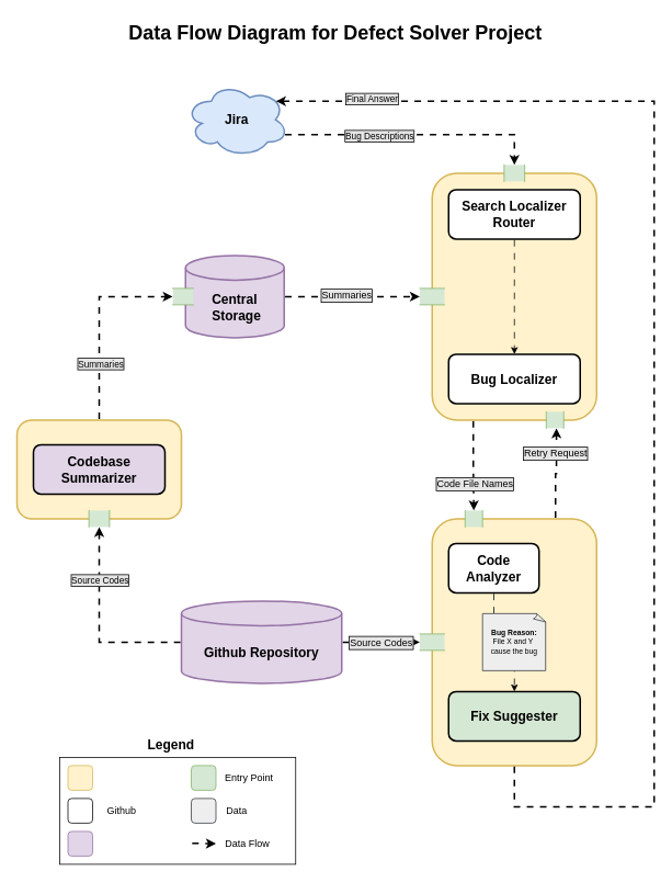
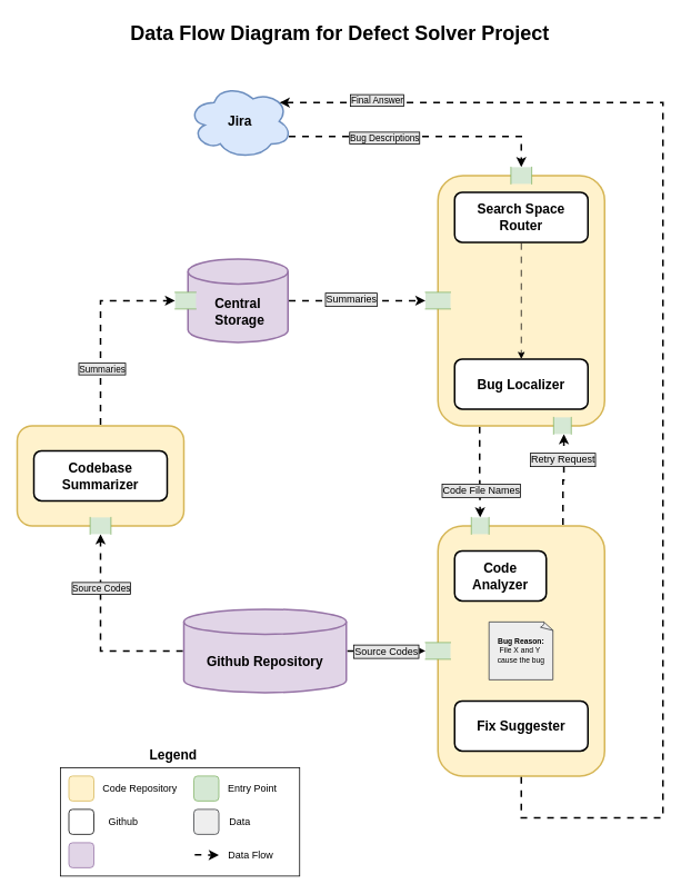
  <mxCell id="0" />
  <mxCell id="1" parent="0" />
  <mxCell id="2" style="edgeStyle=orthogonalEdgeStyle;rounded=0;orthogonalLoop=1;jettySize=auto;html=1;exitX=0.75;exitY=0;exitDx=0;exitDy=0;entryX=0.75;entryY=1;entryDx=0;entryDy=0;strokeWidth=2;flowAnimation=1;" parent="1" source="31" target="6" edge="1"><mxGeometry relative="1" as="geometry" /></mxCell>
  <mxCell id="3" value="" style="rounded=1;whiteSpace=wrap;html=1;fillColor=#fff2cc;strokeColor=#d6b656;strokeWidth=2;" parent="1" vertex="1"><mxGeometry x="525" y="630" width="200" height="300" as="geometry" /></mxCell>
  <mxCell id="4" style="edgeStyle=orthogonalEdgeStyle;rounded=0;orthogonalLoop=1;jettySize=auto;html=1;exitX=0.25;exitY=1;exitDx=0;exitDy=0;entryX=0.5;entryY=0;entryDx=0;entryDy=0;strokeWidth=2;flowAnimation=1;" parent="1" source="6" target="28" edge="1"><mxGeometry relative="1" as="geometry" /></mxCell>
  <mxCell id="5" value="Code File Names" style="edgeLabel;html=1;align=center;verticalAlign=middle;resizable=0;points=[];fontSize=12;labelBorderColor=default;spacingLeft=0;spacing=2;textShadow=0;labelBackgroundColor=light-dark(#E6E6E6,#CCCCCC);" parent="4" vertex="1" connectable="0"><mxGeometry x="-0.209" y="1" relative="1" as="geometry"><mxPoint y="33" as="offset" /></mxGeometry></mxCell>
  <mxCell id="6" value="" style="rounded=1;whiteSpace=wrap;html=1;fillColor=#fff2cc;strokeColor=#d6b656;strokeWidth=2;" parent="1" vertex="1"><mxGeometry x="525" y="210" width="200" height="300" as="geometry" /></mxCell>
  <mxCell id="7" style="edgeStyle=orthogonalEdgeStyle;rounded=0;orthogonalLoop=1;jettySize=auto;html=1;exitX=0.5;exitY=1;exitDx=0;exitDy=0;flowAnimation=1;" parent="1" source="8" target="18" edge="1"><mxGeometry relative="1" as="geometry" /></mxCell>
- <mxCell id="8" value="Search Localizer Router" style="rounded=1;whiteSpace=wrap;html=1;fontSize=16;fontStyle=1;strokeWidth=2;" parent="1" vertex="1"><mxGeometry x="545" y="230" width="160" height="60" as="geometry" /></mxCell>
+ <mxCell id="8" value="Search Space Router" style="rounded=1;whiteSpace=wrap;html=1;fontSize=16;fontStyle=1;strokeWidth=2;" parent="1" vertex="1"><mxGeometry x="545" y="230" width="160" height="60" as="geometry" /></mxCell>
  <mxCell id="9" style="edgeStyle=orthogonalEdgeStyle;rounded=0;orthogonalLoop=1;jettySize=auto;html=1;exitX=1;exitY=0.5;exitDx=0;exitDy=0;exitPerimeter=0;entryX=0.5;entryY=1;entryDx=0;entryDy=0;curved=0;flowAnimation=1;strokeWidth=2;" parent="1" source="11" target="25" edge="1"><mxGeometry relative="1" as="geometry" /></mxCell>
  <mxCell id="10" value="Summaries" style="edgeLabel;html=1;align=center;verticalAlign=middle;resizable=0;points=[];fontSize=12;labelBorderColor=default;spacingLeft=0;spacing=2;textShadow=0;labelBackgroundColor=light-dark(#E6E6E6,#CCCCCC);" parent="9" vertex="1" connectable="0"><mxGeometry x="-0.094" y="2" relative="1" as="geometry"><mxPoint as="offset" /></mxGeometry></mxCell>
  <mxCell id="11" value="Central&lt;div&gt;&amp;nbsp;Storage&lt;/div&gt;" style="shape=cylinder3;whiteSpace=wrap;html=1;boundedLbl=1;backgroundOutline=1;size=15;fontSize=16;fontStyle=1;fillColor=#e1d5e7;strokeColor=#9673a6;strokeWidth=2;" parent="1" vertex="1"><mxGeometry x="225" y="310" width="120" height="100" as="geometry" /></mxCell>
  <mxCell id="12" style="edgeStyle=orthogonalEdgeStyle;rounded=0;orthogonalLoop=1;jettySize=auto;html=1;exitX=1;exitY=0.5;exitDx=0;exitDy=0;exitPerimeter=0;strokeWidth=2;flowAnimation=1;" parent="1" source="16" target="26" edge="1"><mxGeometry relative="1" as="geometry" /></mxCell>
  <mxCell id="13" value="Source Codes" style="edgeLabel;html=1;align=center;verticalAlign=middle;resizable=0;points=[];fontSize=12;labelBorderColor=default;spacingLeft=0;spacing=2;textShadow=0;labelBackgroundColor=light-dark(#E6E6E6,#CCCCCC);" parent="12" vertex="1" connectable="0"><mxGeometry x="-0.013" y="4" relative="1" as="geometry"><mxPoint y="4" as="offset" /></mxGeometry></mxCell>
  <mxCell id="14" style="edgeStyle=orthogonalEdgeStyle;rounded=0;orthogonalLoop=1;jettySize=auto;html=1;exitX=0;exitY=0.5;exitDx=0;exitDy=0;exitPerimeter=0;entryX=0.5;entryY=1;entryDx=0;entryDy=0;strokeWidth=2;flowAnimation=1;" parent="1" source="16" target="50" edge="1"><mxGeometry relative="1" as="geometry" /></mxCell>
  <mxCell id="15" value="Source Codes" style="edgeLabel;html=1;align=center;verticalAlign=middle;resizable=0;points=[];labelBackgroundColor=#E6E6E6;labelBorderColor=default;" parent="14" vertex="1" connectable="0"><mxGeometry x="0.468" relative="1" as="geometry"><mxPoint as="offset" /></mxGeometry></mxCell>
  <mxCell id="16" value="Github Repository" style="shape=cylinder3;whiteSpace=wrap;html=1;boundedLbl=1;backgroundOutline=1;size=15;fontStyle=1;fillColor=#e1d5e7;strokeColor=#9673a6;fontSize=16;strokeWidth=2;" parent="1" vertex="1"><mxGeometry x="220" y="730" width="195" height="100" as="geometry" /></mxCell>
  <mxCell id="17" value="Jira" style="ellipse;shape=cloud;whiteSpace=wrap;html=1;fontStyle=1;fontSize=16;fillColor=#dae8fc;strokeColor=#6c8ebf;strokeWidth=2;" parent="1" vertex="1"><mxGeometry x="225" y="100" width="125" height="90" as="geometry" /></mxCell>
  <mxCell id="18" value="Bug Localizer" style="rounded=1;whiteSpace=wrap;html=1;fontSize=16;fontStyle=1;strokeWidth=2;" parent="1" vertex="1"><mxGeometry x="545" y="430" width="160" height="60" as="geometry" /></mxCell>
- <mxCell id="19" style="edgeStyle=orthogonalEdgeStyle;rounded=0;orthogonalLoop=1;jettySize=auto;html=1;exitX=0.5;exitY=1;exitDx=0;exitDy=0;entryX=0.5;entryY=0;entryDx=0;entryDy=0;flowAnimation=1;" parent="1" source="20" target="21" edge="1"><mxGeometry relative="1" as="geometry" /></mxCell>
  <mxCell id="20" value="Code Analyzer" style="rounded=1;whiteSpace=wrap;html=1;fontStyle=1;fontSize=16;strokeWidth=2;" parent="1" vertex="1"><mxGeometry x="545" y="660" width="110" height="60" as="geometry" /></mxCell>
- <mxCell id="21" value="Fix Suggester" style="rounded=1;whiteSpace=wrap;html=1;fontStyle=1;fontSize=16;strokeWidth=2;fillColor=#d5e8d4;" parent="1" vertex="1"><mxGeometry x="545" y="840" width="160" height="60" as="geometry" /></mxCell>
+ <mxCell id="21" value="Fix Suggester" style="rounded=1;whiteSpace=wrap;html=1;fontStyle=1;fontSize=16;strokeWidth=2;" parent="1" vertex="1"><mxGeometry x="545" y="840" width="160" height="60" as="geometry" /></mxCell>
  <mxCell id="22" value="" style="edgeStyle=orthogonalEdgeStyle;rounded=0;orthogonalLoop=1;jettySize=auto;html=1;exitX=0.96;exitY=0.7;exitDx=0;exitDy=0;exitPerimeter=0;entryX=0.5;entryY=0;entryDx=0;entryDy=0;flowAnimation=1;strokeWidth=2;" parent="1" source="17" target="24" edge="1"><mxGeometry relative="1" as="geometry"><mxPoint x="495" y="120" as="sourcePoint" /><mxPoint x="625" y="200" as="targetPoint" /></mxGeometry></mxCell>
  <mxCell id="23" value="Bug Descriptions" style="edgeLabel;html=1;align=center;verticalAlign=middle;resizable=0;points=[];labelBorderColor=default;textShadow=0;labelBackgroundColor=#E6E6E6;" parent="22" vertex="1" connectable="0"><mxGeometry x="-0.272" y="-1" relative="1" as="geometry"><mxPoint as="offset" /></mxGeometry></mxCell>
  <mxCell id="24" value="" style="shape=partialRectangle;whiteSpace=wrap;html=1;bottom=0;top=0;fillColor=#d5e8d4;strokeColor=#82b366;" parent="1" vertex="1"><mxGeometry x="612.5" y="200" width="25" height="20" as="geometry" /></mxCell>
  <mxCell id="25" value="" style="shape=partialRectangle;whiteSpace=wrap;html=1;bottom=0;top=0;fillColor=#d5e8d4;strokeColor=#82b366;rotation=90;" parent="1" vertex="1"><mxGeometry x="515" y="345" width="20" height="30" as="geometry" /></mxCell>
  <mxCell id="26" value="" style="shape=partialRectangle;whiteSpace=wrap;html=1;bottom=0;top=0;fillColor=#d5e8d4;strokeColor=#82b366;rotation=90;" parent="1" vertex="1"><mxGeometry x="515" y="765" width="20" height="30" as="geometry" /></mxCell>
  <mxCell id="27" value="Legend" style="text;html=1;align=center;verticalAlign=middle;resizable=0;points=[];autosize=1;strokeColor=none;fillColor=none;fontStyle=1;fontSize=16;" parent="1" vertex="1"><mxGeometry x="167" y="890" width="80" height="30" as="geometry" /></mxCell>
  <mxCell id="28" value="" style="shape=partialRectangle;whiteSpace=wrap;html=1;bottom=0;top=0;fillColor=#d5e8d4;strokeColor=#82b366;" parent="1" vertex="1"><mxGeometry x="565" y="620" width="21.25" height="20" as="geometry" /></mxCell>
  <mxCell id="29" value="" style="edgeStyle=orthogonalEdgeStyle;rounded=0;orthogonalLoop=1;jettySize=auto;html=1;exitX=0.75;exitY=0;exitDx=0;exitDy=0;entryX=0.582;entryY=1;entryDx=0;entryDy=0;strokeWidth=2;flowAnimation=1;entryPerimeter=0;" parent="1" source="3" target="31" edge="1"><mxGeometry relative="1" as="geometry"><mxPoint x="675" y="630" as="sourcePoint" /><mxPoint x="675" y="510" as="targetPoint" /></mxGeometry></mxCell>
  <mxCell id="30" value="Retry Request" style="edgeLabel;html=1;align=center;verticalAlign=middle;resizable=0;points=[];fontSize=12;labelBorderColor=default;spacingLeft=0;spacing=2;textShadow=0;labelBackgroundColor=light-dark(#E6E6E6,#CCCCCC);" parent="29" vertex="1" connectable="0"><mxGeometry x="-0.036" y="3" relative="1" as="geometry"><mxPoint x="2" y="-26" as="offset" /></mxGeometry></mxCell>
  <mxCell id="31" value="" style="shape=partialRectangle;whiteSpace=wrap;html=1;bottom=0;top=0;fillColor=#d5e8d4;strokeColor=#82b366;" parent="1" vertex="1"><mxGeometry x="663.75" y="500" width="21.25" height="20" as="geometry" /></mxCell>
  <mxCell id="32" value="" style="rounded=0;whiteSpace=wrap;html=1;movable=1;resizable=1;rotatable=1;deletable=1;editable=1;locked=0;connectable=1;" parent="1" vertex="1"><mxGeometry x="72" y="920" width="287" height="130" as="geometry" /></mxCell>
  <mxCell id="33" value="" style="rounded=1;whiteSpace=wrap;html=1;fillColor=#fff2cc;strokeColor=#d6b656;movable=1;resizable=1;rotatable=1;deletable=1;editable=1;locked=0;connectable=1;" parent="1" vertex="1"><mxGeometry x="82" y="930" width="30" height="30" as="geometry" /></mxCell>
+ <mxCell id="34" value="Code Repository" style="text;html=1;align=center;verticalAlign=middle;resizable=1;points=[];autosize=1;strokeColor=none;fillColor=none;movable=1;rotatable=1;deletable=1;editable=1;locked=0;connectable=1;" parent="1" vertex="1"><mxGeometry x="112" y="930" width="110" height="30" as="geometry" /></mxCell>
  <mxCell id="35" value="" style="rounded=1;whiteSpace=wrap;html=1;fontSize=14;fontStyle=1;movable=1;resizable=1;rotatable=1;deletable=1;editable=1;locked=0;connectable=1;" parent="1" vertex="1"><mxGeometry x="82" y="970" width="30" height="30" as="geometry" /></mxCell>
  <mxCell id="36" value="Github" style="text;html=1;align=center;verticalAlign=middle;resizable=1;points=[];autosize=1;strokeColor=none;fillColor=none;movable=1;rotatable=1;deletable=1;editable=1;locked=0;connectable=1;" parent="1" vertex="1"><mxGeometry x="112" y="970" width="70" height="30" as="geometry" /></mxCell>
  <mxCell id="37" value="" style="rounded=1;whiteSpace=wrap;html=1;fontSize=14;fontStyle=1;fillColor=#e1d5e7;strokeColor=#9673a6;movable=1;resizable=1;rotatable=1;deletable=1;editable=1;locked=0;connectable=1;" parent="1" vertex="1"><mxGeometry x="82" y="1010" width="30" height="30" as="geometry" /></mxCell>
  <mxCell id="38" value="" style="rounded=1;whiteSpace=wrap;html=1;fontSize=14;fontStyle=1;movable=1;resizable=1;rotatable=1;deletable=1;editable=1;locked=0;connectable=1;fillColor=#d5e8d4;strokeColor=#82b366;" parent="1" vertex="1"><mxGeometry x="232" y="930" width="30" height="30" as="geometry" /></mxCell>
  <mxCell id="39" value="Entry Point" style="text;html=1;align=center;verticalAlign=middle;resizable=1;points=[];autosize=1;strokeColor=none;fillColor=none;movable=1;rotatable=1;deletable=1;editable=1;locked=0;connectable=1;" parent="1" vertex="1"><mxGeometry x="262" y="930" width="80" height="30" as="geometry" /></mxCell>
  <mxCell id="40" value="&lt;div&gt;Bug Reason:&lt;/div&gt;&lt;div&gt;&lt;span style=&quot;font-weight: normal;&quot;&gt;File X and Y&amp;nbsp;&lt;/span&gt;&lt;/div&gt;&lt;div&gt;&lt;span style=&quot;font-weight: 400;&quot;&gt;cause the bug&lt;/span&gt;&lt;/div&gt;" style="whiteSpace=wrap;html=1;shape=mxgraph.basic.document;fillColor=#eeeeee;strokeColor=#36393d;fontSize=9;fontStyle=1" parent="1" vertex="1"><mxGeometry x="586.25" y="745.31" width="77.5" height="69.37" as="geometry" /></mxCell>
  <mxCell id="41" style="edgeStyle=orthogonalEdgeStyle;rounded=0;orthogonalLoop=1;jettySize=auto;html=1;exitX=0.5;exitY=1;exitDx=0;exitDy=0;entryX=0.88;entryY=0.25;entryDx=0;entryDy=0;entryPerimeter=0;strokeWidth=2;flowAnimation=1;" parent="1" source="3" target="17" edge="1"><mxGeometry relative="1" as="geometry"><Array as="points"><mxPoint x="625" y="980" /><mxPoint x="795" y="980" /><mxPoint x="795" y="123" /></Array></mxGeometry></mxCell>
  <mxCell id="42" value="Final Answer" style="edgeLabel;html=1;align=center;verticalAlign=middle;resizable=0;points=[];labelBorderColor=default;spacingLeft=0;spacing=2;textShadow=0;labelBackgroundColor=#E6E6E6;" parent="41" vertex="1" connectable="0"><mxGeometry x="0.849" y="-3" relative="1" as="geometry"><mxPoint as="offset" /></mxGeometry></mxCell>
  <mxCell id="43" value="" style="rounded=1;whiteSpace=wrap;html=1;fontSize=14;fontStyle=1;movable=1;resizable=1;rotatable=1;deletable=1;editable=1;locked=0;connectable=1;fillColor=#eeeeee;strokeColor=#36393d;" parent="1" vertex="1"><mxGeometry x="232" y="970" width="30" height="30" as="geometry" /></mxCell>
  <mxCell id="44" value="Data" style="text;html=1;align=center;verticalAlign=middle;resizable=1;points=[];autosize=1;strokeColor=none;fillColor=none;movable=1;rotatable=1;deletable=1;editable=1;locked=0;connectable=1;" parent="1" vertex="1"><mxGeometry x="262" y="970" width="50" height="30" as="geometry" /></mxCell>
  <mxCell id="45" value="" style="endArrow=classic;html=1;rounded=0;flowAnimation=1;strokeWidth=2;" parent="1" edge="1"><mxGeometry width="50" height="50" relative="1" as="geometry"><mxPoint x="232" y="1024.5" as="sourcePoint" /><mxPoint x="262" y="1025" as="targetPoint" /></mxGeometry></mxCell>
  <mxCell id="46" value="Data Flow" style="text;html=1;align=center;verticalAlign=middle;resizable=1;points=[];autosize=1;strokeColor=none;fillColor=none;movable=1;rotatable=1;deletable=1;editable=1;locked=0;connectable=1;" parent="1" vertex="1"><mxGeometry x="260" y="1010" width="80" height="30" as="geometry" /></mxCell>
  <mxCell id="47" value="Data Flow Diagram for Defect Solver Project" style="text;html=1;align=center;verticalAlign=middle;resizable=0;points=[];autosize=1;strokeColor=none;fillColor=none;fontStyle=1;fontSize=24;" parent="1" vertex="1"><mxGeometry x="157" y="20" width="500" height="40" as="geometry" /></mxCell>
  <mxCell id="48" value="" style="rounded=1;whiteSpace=wrap;html=1;fillColor=#fff2cc;strokeColor=#d6b656;strokeWidth=2;" parent="1" vertex="1"><mxGeometry x="20" y="510" width="200" height="120" as="geometry" /></mxCell>
- <mxCell id="49" value="Codebase Summarizer" style="rounded=1;whiteSpace=wrap;html=1;fontSize=16;fontStyle=1;strokeWidth=2;fillColor=#e1d5e7;" parent="1" vertex="1"><mxGeometry x="40" y="540" width="160" height="60" as="geometry" /></mxCell>
+ <mxCell id="49" value="Codebase Summarizer" style="rounded=1;whiteSpace=wrap;html=1;fontSize=16;fontStyle=1;strokeWidth=2;" parent="1" vertex="1"><mxGeometry x="40" y="540" width="160" height="60" as="geometry" /></mxCell>
  <mxCell id="50" value="" style="shape=partialRectangle;whiteSpace=wrap;html=1;bottom=0;top=0;fillColor=#d5e8d4;strokeColor=#82b366;" parent="1" vertex="1"><mxGeometry x="107.5" y="620" width="25" height="20" as="geometry" /></mxCell>
  <mxCell id="51" style="edgeStyle=orthogonalEdgeStyle;rounded=0;orthogonalLoop=1;jettySize=auto;html=1;exitX=0.5;exitY=0;exitDx=0;exitDy=0;entryX=0.5;entryY=0;entryDx=0;entryDy=0;strokeWidth=2;flowAnimation=1;" parent="1" source="48" target="53" edge="1"><mxGeometry relative="1" as="geometry" /></mxCell>
  <mxCell id="52" value="Summaries" style="edgeLabel;html=1;align=center;verticalAlign=middle;resizable=0;points=[];labelBackgroundColor=#E6E6E6;labelBorderColor=default;" parent="51" vertex="1" connectable="0"><mxGeometry x="-0.427" y="-1" relative="1" as="geometry"><mxPoint as="offset" /></mxGeometry></mxCell>
  <mxCell id="53" value="" style="shape=partialRectangle;whiteSpace=wrap;html=1;bottom=0;top=0;fillColor=#d5e8d4;strokeColor=#82b366;rotation=-90;" parent="1" vertex="1"><mxGeometry x="212" y="347.5" width="20" height="25" as="geometry" /></mxCell>
